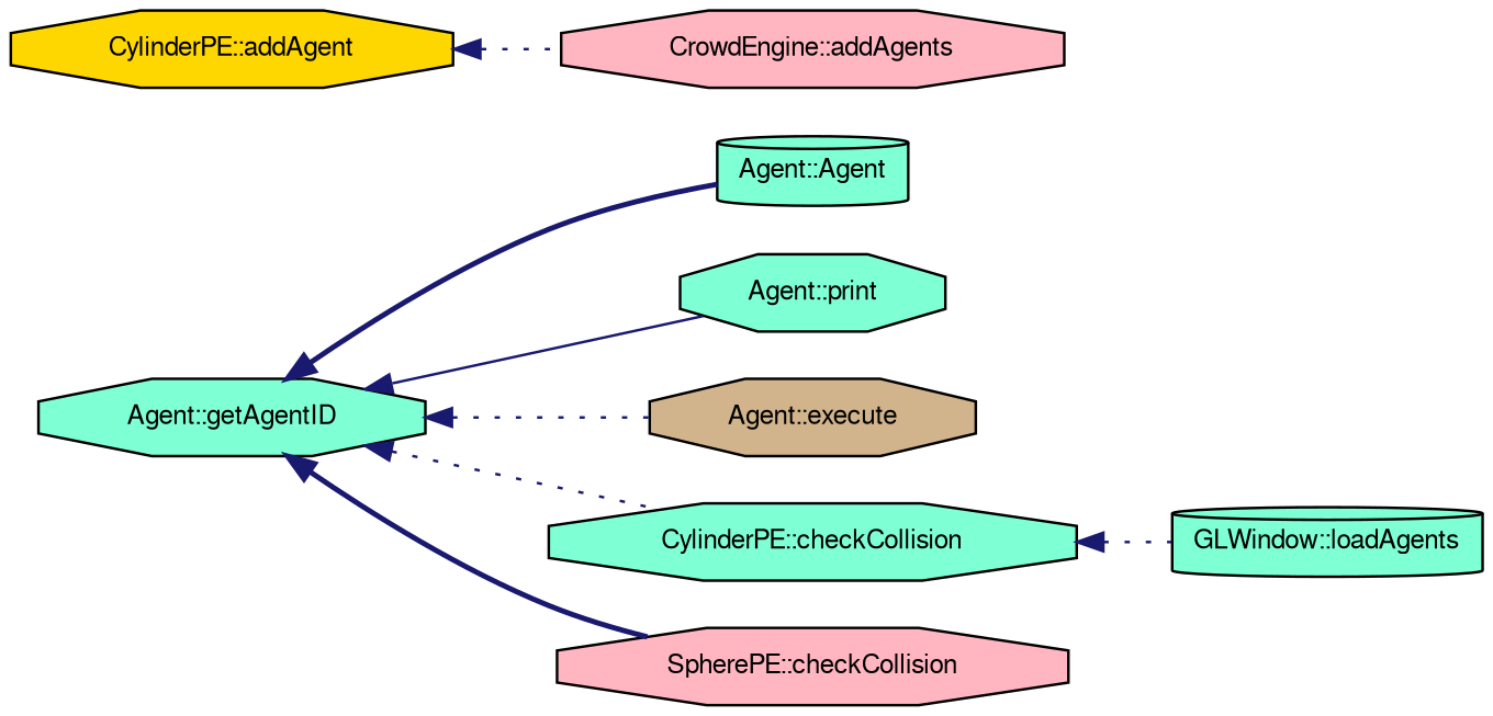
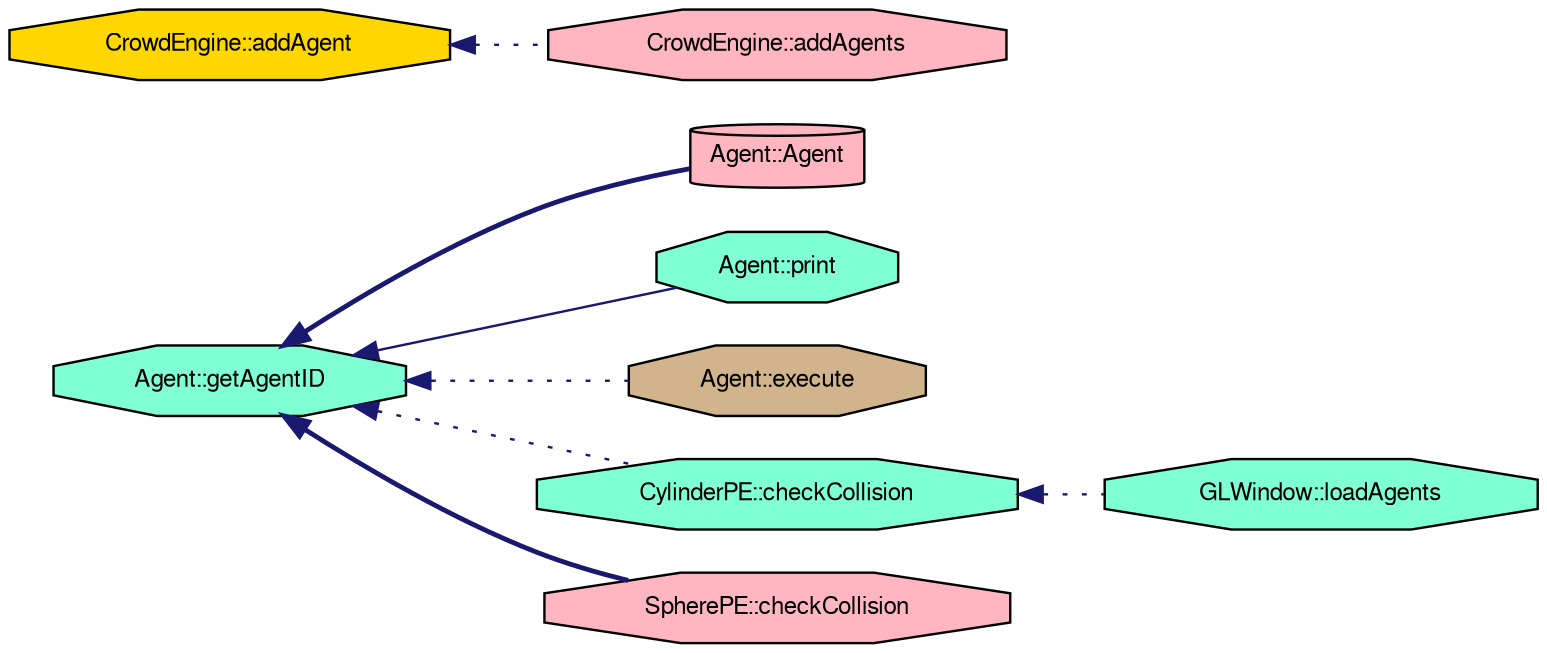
  digraph {
    rankdir=LR
    node [color=black fillcolor=aquamarine fontname=FreeSans fontsize=10 shape=octagon style=filled]
    edge [color=midnightblue dir=back fontname=FreeSans fontsize=10 labelfontname=FreeSans labelfontsize=10 style=dotted]
    n1 [fontcolor=black height=0.2 label="Agent::getAgentID" width=0.4]
-   n2 [height=0.2 label="Agent::Agent" shape=cylinder width=0.4]
+   n2 [fillcolor=lightpink height=0.2 label="Agent::Agent" shape=cylinder width=0.4]
    n3 [height=0.2 label="Agent::print" width=0.4]
    n4 [fillcolor=tan height=0.2 label="Agent::execute" width=0.4]
    n5 [height=0.2 label="CylinderPE::checkCollision" width=0.4]
    n6 [fillcolor=lightpink height=0.2 label="SpherePE::checkCollision" width=0.4]
-   n7 [fillcolor=gold height=0.2 label="CylinderPE::addAgent" width=0.4]
+   n7 [fillcolor=gold height=0.2 label="CrowdEngine::addAgent" width=0.4]
    n8 [fillcolor=lightpink height=0.2 label="CrowdEngine::addAgents" width=0.4]
-   n9 [height=0.2 label="GLWindow::loadAgents" shape=cylinder width=0.4]
+   n9 [height=0.2 label="GLWindow::loadAgents" width=0.4]
    n1 -> n2 [style=bold]
    n1 -> n3 [style=solid]
    n1 -> n4
    n1 -> n5
    n1 -> n6 [style=bold]
    n5 -> n9
    n7 -> n8
  }
